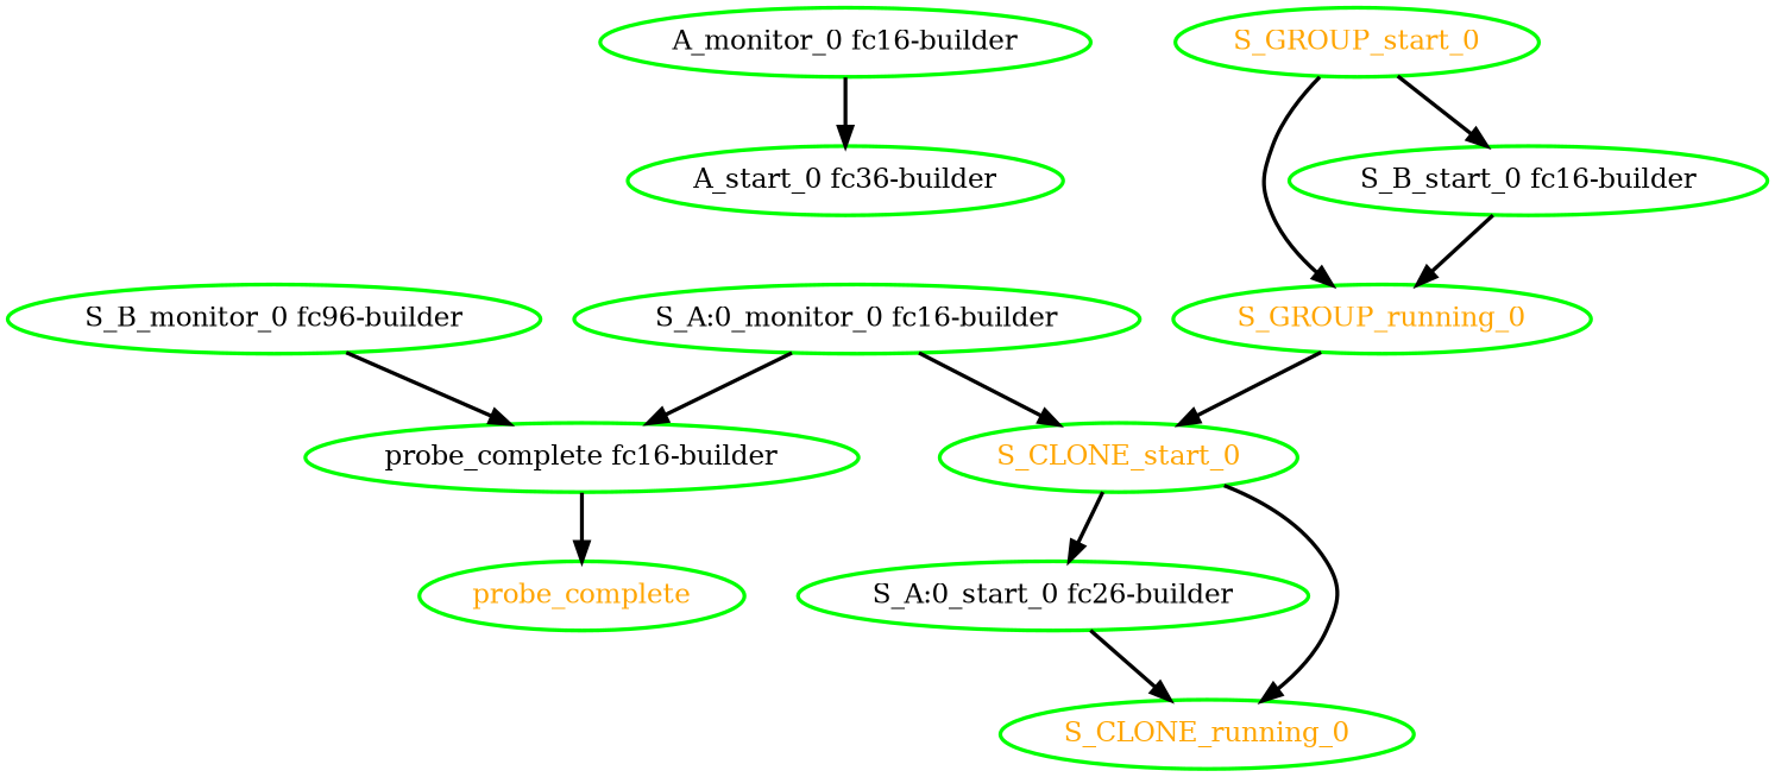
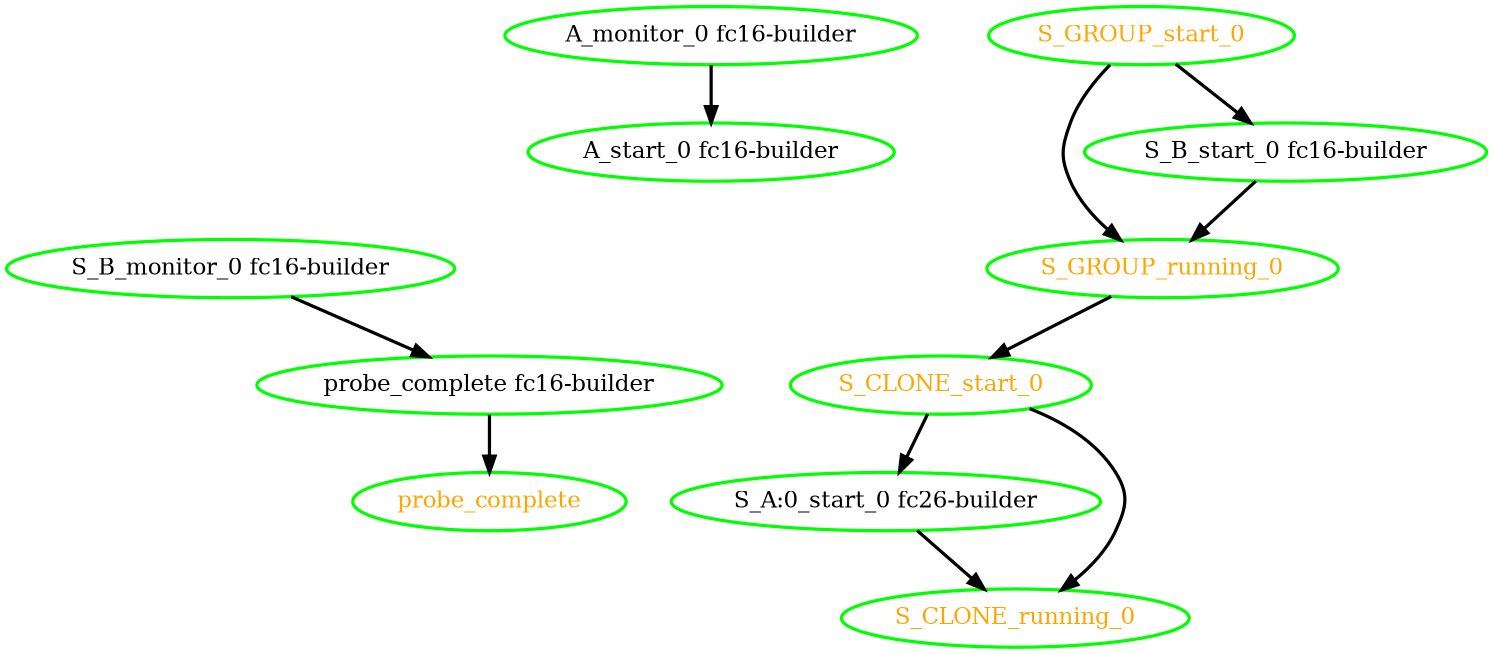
  digraph {
    node [color=green fontcolor=black style=bold]
    edge [style=bold]
    "A_monitor_0 fc16-builder"
-   "A_start_0 fc16-builder" [label="A_start_0 fc36-builder"]
+   "A_start_0 fc16-builder"
    probe_complete [fontcolor=orange]
    "probe_complete fc16-builder"
-   "S_A:0_monitor_0 fc16-builder"
    S_CLONE_start_0 [fontcolor=orange]
    n7 [label="S_A:0_start_0 fc26-builder"]
    S_CLONE_running_0 [fontcolor=orange]
-   "S_B_monitor_0 fc16-builder" [label="S_B_monitor_0 fc96-builder"]
+   "S_B_monitor_0 fc16-builder"
    S_GROUP_running_0 [fontcolor=orange]
    "S_B_start_0 fc16-builder"
    S_GROUP_start_0 [fontcolor=orange]
    "A_monitor_0 fc16-builder" -> "A_start_0 fc16-builder"
    "probe_complete fc16-builder" -> probe_complete
-   "S_A:0_monitor_0 fc16-builder" -> "probe_complete fc16-builder"
-   "S_A:0_monitor_0 fc16-builder" -> S_CLONE_start_0
    S_CLONE_start_0 -> n7
    S_CLONE_start_0 -> S_CLONE_running_0
    n7 -> S_CLONE_running_0
    "S_B_monitor_0 fc16-builder" -> "probe_complete fc16-builder"
    S_GROUP_running_0 -> S_CLONE_start_0
    "S_B_start_0 fc16-builder" -> S_GROUP_running_0
    S_GROUP_start_0 -> S_GROUP_running_0
    S_GROUP_start_0 -> "S_B_start_0 fc16-builder"
  }
